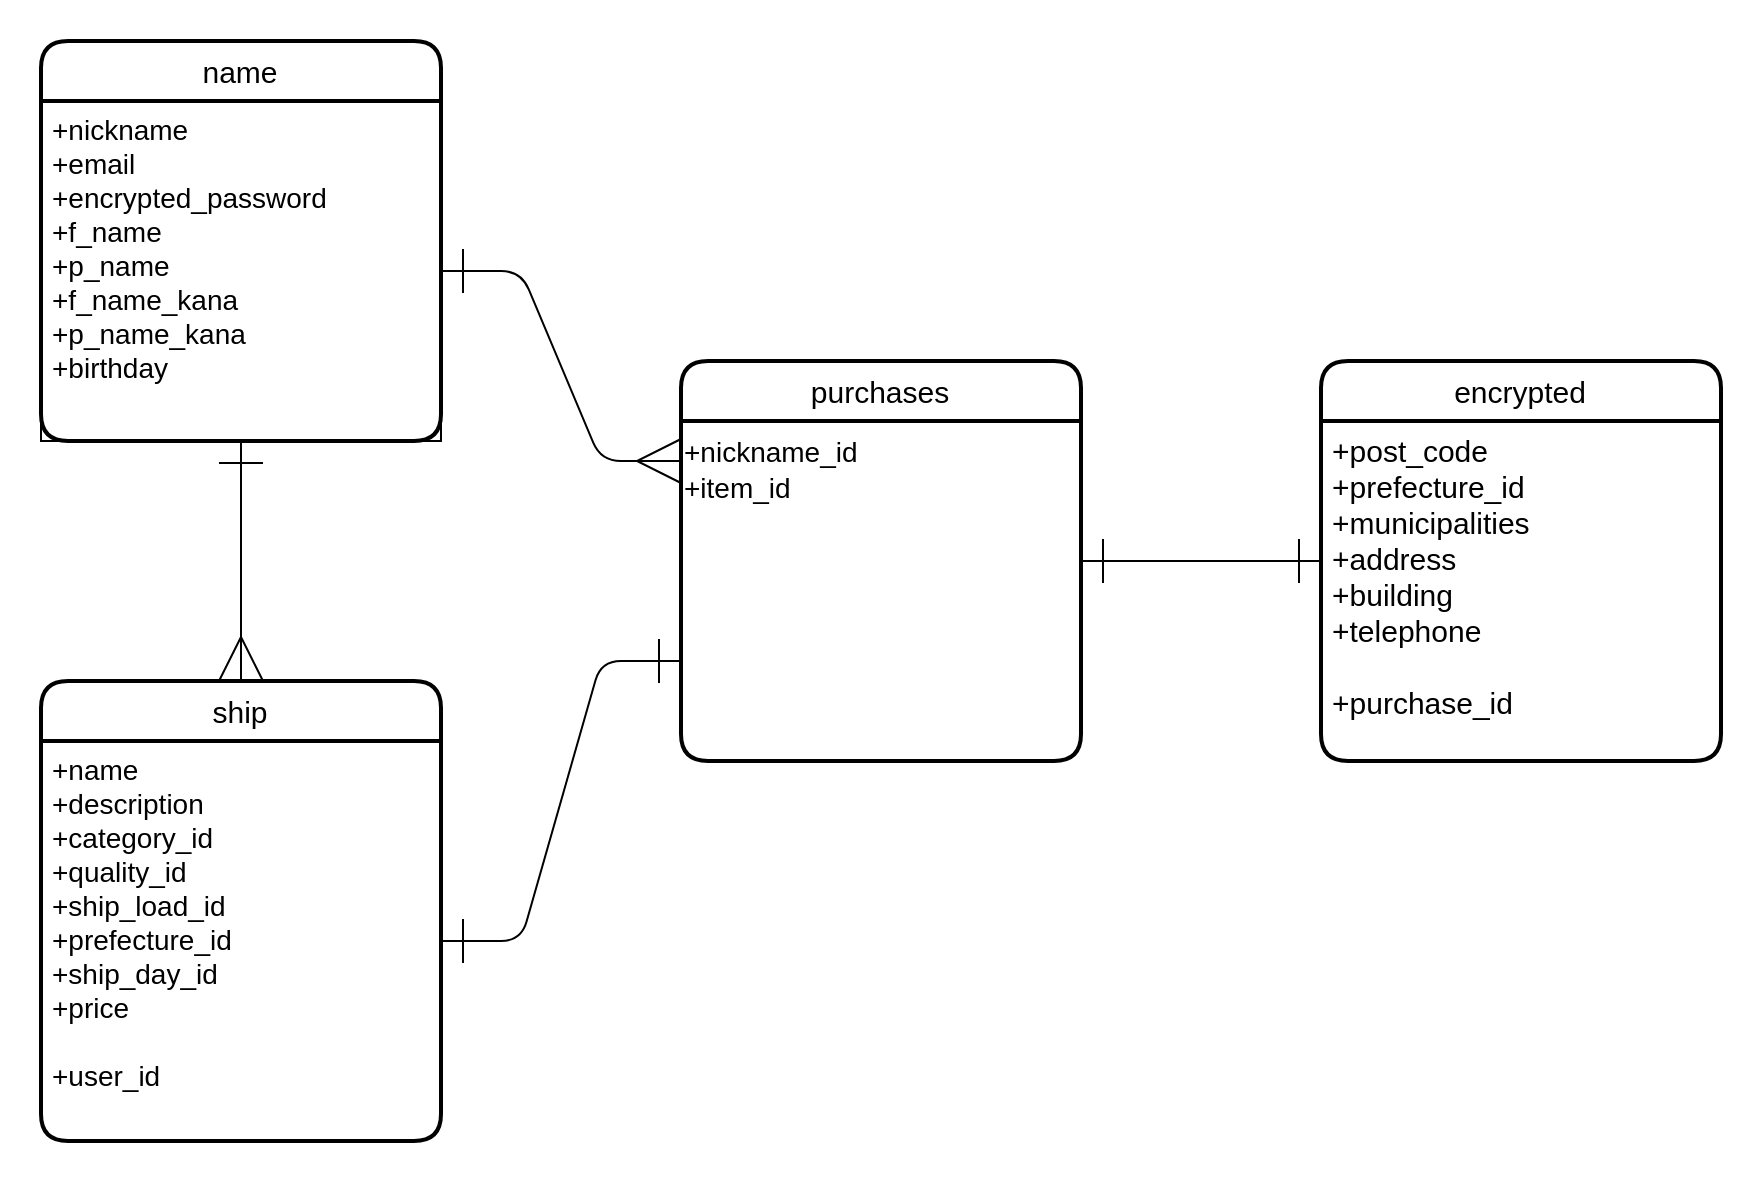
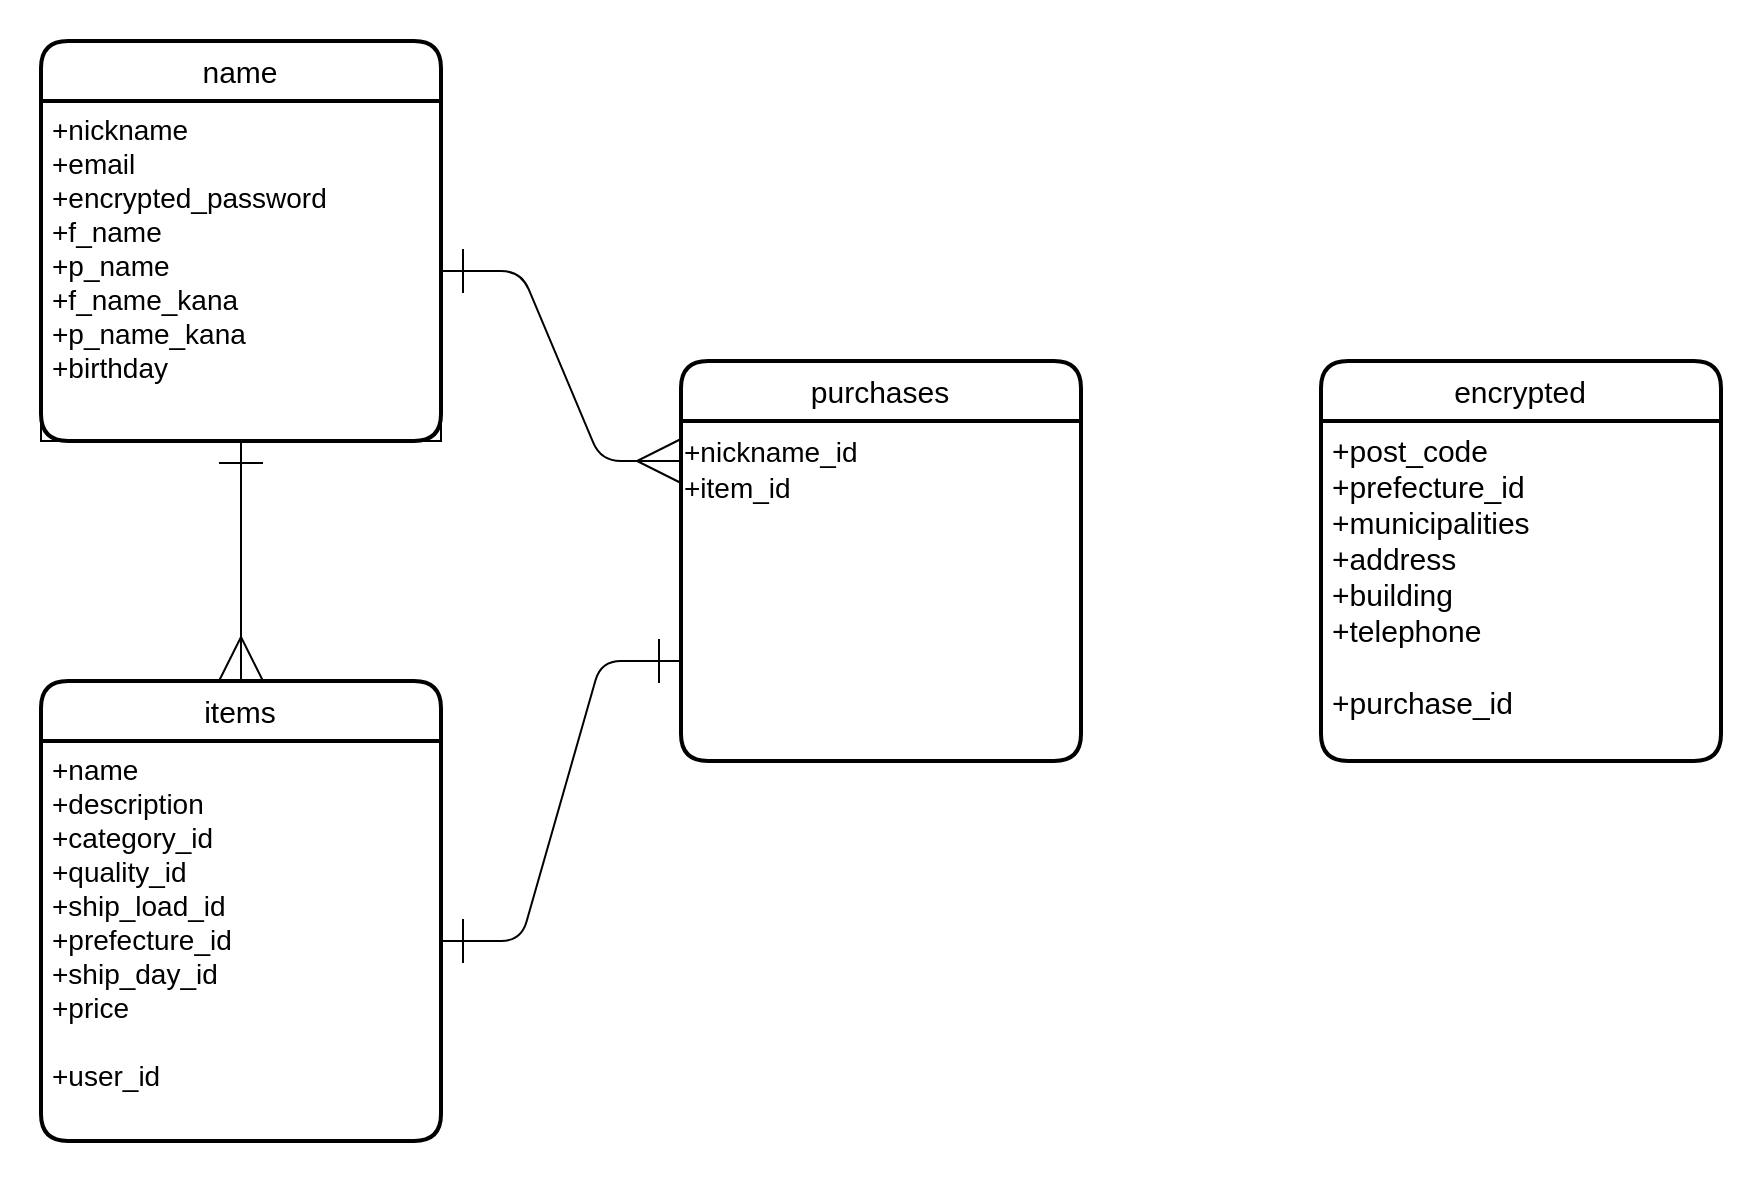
  <mxCell id="0" />
  <mxCell id="1" parent="0" />
  <mxCell id="2" style="edgeStyle=none;html=1;entryX=0.5;entryY=0;entryDx=0;entryDy=0;fontSize=15;endArrow=ERmany;endFill=0;endSize=20;startArrow=ERone;startFill=0;startSize=20;" edge="1" parent="1" source="4" target="6"><mxGeometry relative="1" as="geometry" /></mxCell>
  <mxCell id="3" style="edgeStyle=none;html=1;entryX=0;entryY=0.25;entryDx=0;entryDy=0;fontSize=15;startArrow=ERone;startFill=0;endArrow=ERmany;endFill=0;startSize=20;endSize=20;exitX=1;exitY=0.5;exitDx=0;exitDy=0;" edge="1" parent="1" source="5" target="9"><mxGeometry relative="1" as="geometry"><Array as="points"><mxPoint x="260" y="135" /><mxPoint x="300" y="230" /><mxPoint x="320" y="230" /></Array></mxGeometry></mxCell>
  <mxCell id="4" value="name" style="swimlane;childLayout=stackLayout;horizontal=1;startSize=30;horizontalStack=0;rounded=1;fontSize=15;fontStyle=0;strokeWidth=2;resizeParent=0;resizeLast=1;shadow=0;dashed=0;align=center;" vertex="1" parent="1"><mxGeometry x="20" y="20" width="200" height="200" as="geometry"><mxRectangle x="330" y="280" width="80" height="30" as="alternateBounds" /></mxGeometry></mxCell>
  <mxCell id="5" value="+nickname&#10;+email&#10;+encrypted_password&#10;+f_name&#10;+p_name&#10;+f_name_kana&#10;+p_name_kana&#10;+birthday" style="align=left;spacingLeft=4;fontSize=14;verticalAlign=top;resizable=0;rotatable=0;part=1;fillColor=none;" vertex="1" parent="4"><mxGeometry y="30" width="200" height="170" as="geometry" /></mxCell>
- <mxCell id="6" value="ship" style="swimlane;childLayout=stackLayout;horizontal=1;startSize=30;horizontalStack=0;rounded=1;fontSize=15;fontStyle=0;strokeWidth=2;resizeParent=0;resizeLast=1;shadow=0;dashed=0;align=center;" vertex="1" parent="1"><mxGeometry x="20" y="340" width="200" height="230" as="geometry" /></mxCell>
+ <mxCell id="6" value="items" style="swimlane;childLayout=stackLayout;horizontal=1;startSize=30;horizontalStack=0;rounded=1;fontSize=15;fontStyle=0;strokeWidth=2;resizeParent=0;resizeLast=1;shadow=0;dashed=0;align=center;" vertex="1" parent="1"><mxGeometry x="20" y="340" width="200" height="230" as="geometry" /></mxCell>
  <mxCell id="7" value="+name&#10;+description&#10;+category_id&#10;+quality_id&#10;+ship_load_id&#10;+prefecture_id&#10;+ship_day_id&#10;+price&#10;&#10;+user_id" style="align=left;strokeColor=none;fillColor=none;spacingLeft=4;fontSize=14;verticalAlign=top;resizable=0;rotatable=0;part=1;" vertex="1" parent="6"><mxGeometry y="30" width="200" height="200" as="geometry" /></mxCell>
- <mxCell id="8" style="edgeStyle=none;html=1;entryX=0;entryY=0.5;entryDx=0;entryDy=0;fontSize=14;startArrow=ERone;startFill=0;endArrow=ERone;endFill=0;startSize=20;endSize=20;" edge="1" parent="1" source="9" target="11"><mxGeometry relative="1" as="geometry" /></mxCell>
  <mxCell id="9" value="purchases" style="swimlane;childLayout=stackLayout;horizontal=1;startSize=30;horizontalStack=0;rounded=1;fontSize=15;fontStyle=0;strokeWidth=2;resizeParent=0;resizeLast=1;shadow=0;dashed=0;align=center;" vertex="1" parent="1"><mxGeometry x="340" y="180" width="200" height="200" as="geometry" /></mxCell>
  <mxCell id="10" value="&lt;span style=&quot;font-size: 14px;&quot;&gt;+nickname_id&lt;br&gt;+item_id&lt;br&gt;&lt;/span&gt;" style="text;html=1;align=left;verticalAlign=top;resizable=0;points=[];autosize=1;strokeColor=none;fillColor=none;fontSize=15;" vertex="1" parent="9"><mxGeometry y="30" width="200" height="170" as="geometry" /></mxCell>
  <mxCell id="11" value="encrypted" style="swimlane;childLayout=stackLayout;horizontal=1;startSize=30;horizontalStack=0;rounded=1;fontSize=15;fontStyle=0;strokeWidth=2;resizeParent=0;resizeLast=1;shadow=0;dashed=0;align=center;" vertex="1" parent="1"><mxGeometry x="660" y="180" width="200" height="200" as="geometry" /></mxCell>
  <mxCell id="12" value="+post_code&#10;+prefecture_id&#10;+municipalities&#10;+address&#10;+building&#10;+telephone&#10;&#10;+purchase_id" style="align=left;strokeColor=none;fillColor=none;spacingLeft=4;fontSize=15;verticalAlign=top;resizable=0;rotatable=0;part=1;" vertex="1" parent="11"><mxGeometry y="30" width="200" height="170" as="geometry" /></mxCell>
  <mxCell id="13" style="edgeStyle=none;html=1;entryX=0;entryY=0.75;entryDx=0;entryDy=0;fontSize=15;startArrow=ERone;startFill=0;endArrow=ERone;endFill=0;startSize=20;endSize=20;exitX=1;exitY=0.5;exitDx=0;exitDy=0;" edge="1" parent="1" source="7" target="9"><mxGeometry relative="1" as="geometry"><Array as="points"><mxPoint x="260" y="470" /><mxPoint x="300" y="330" /></Array></mxGeometry></mxCell>
